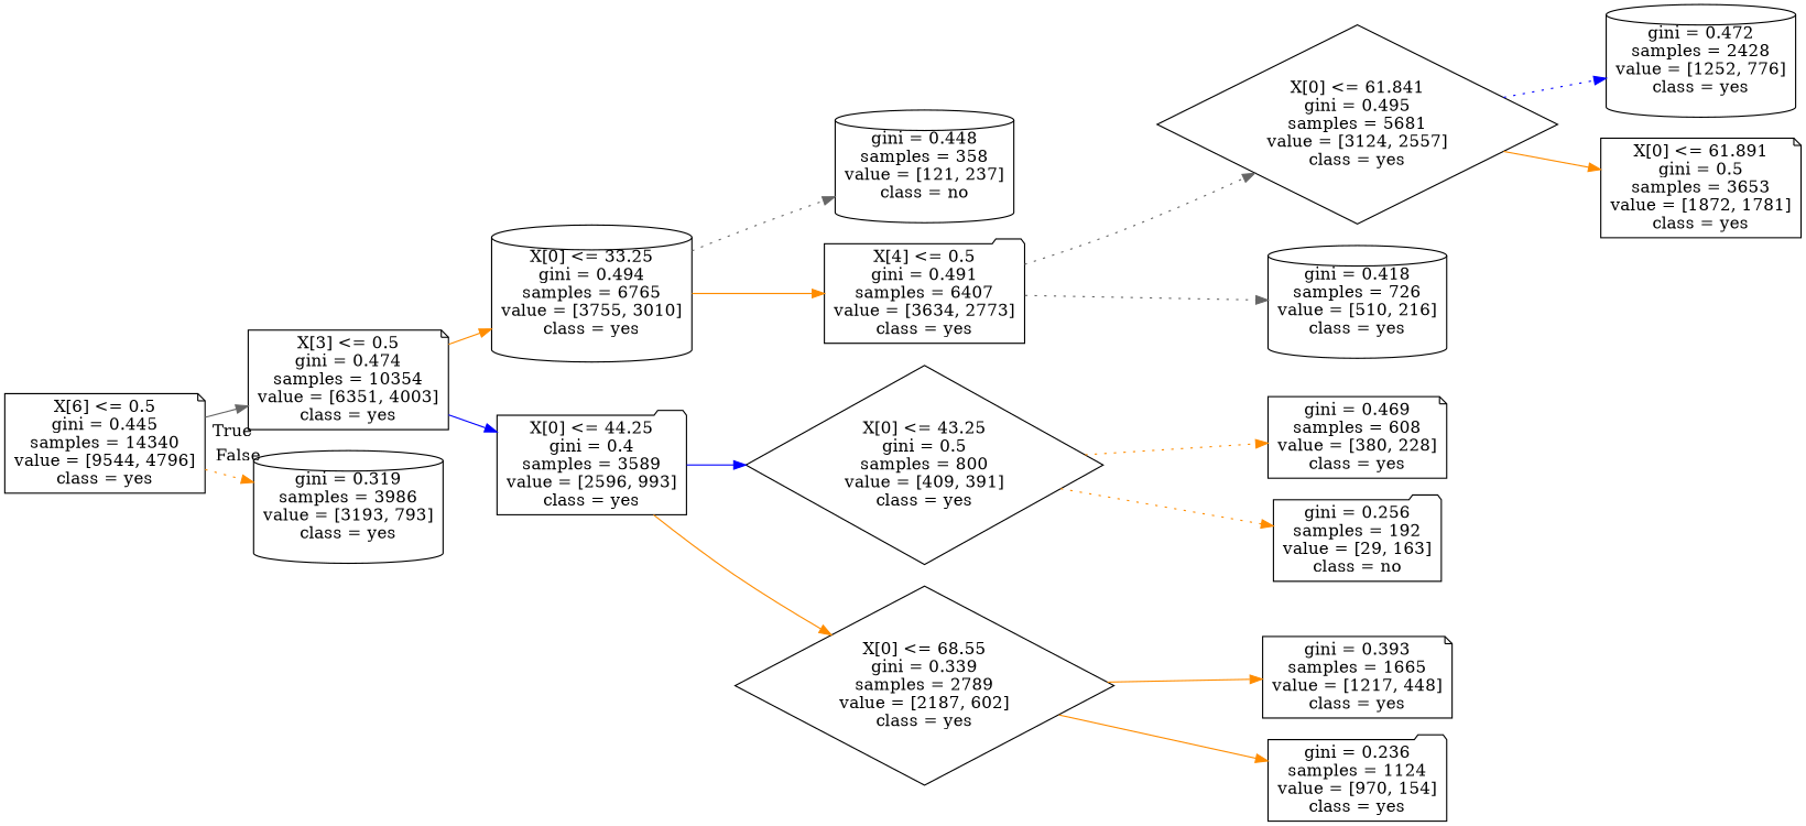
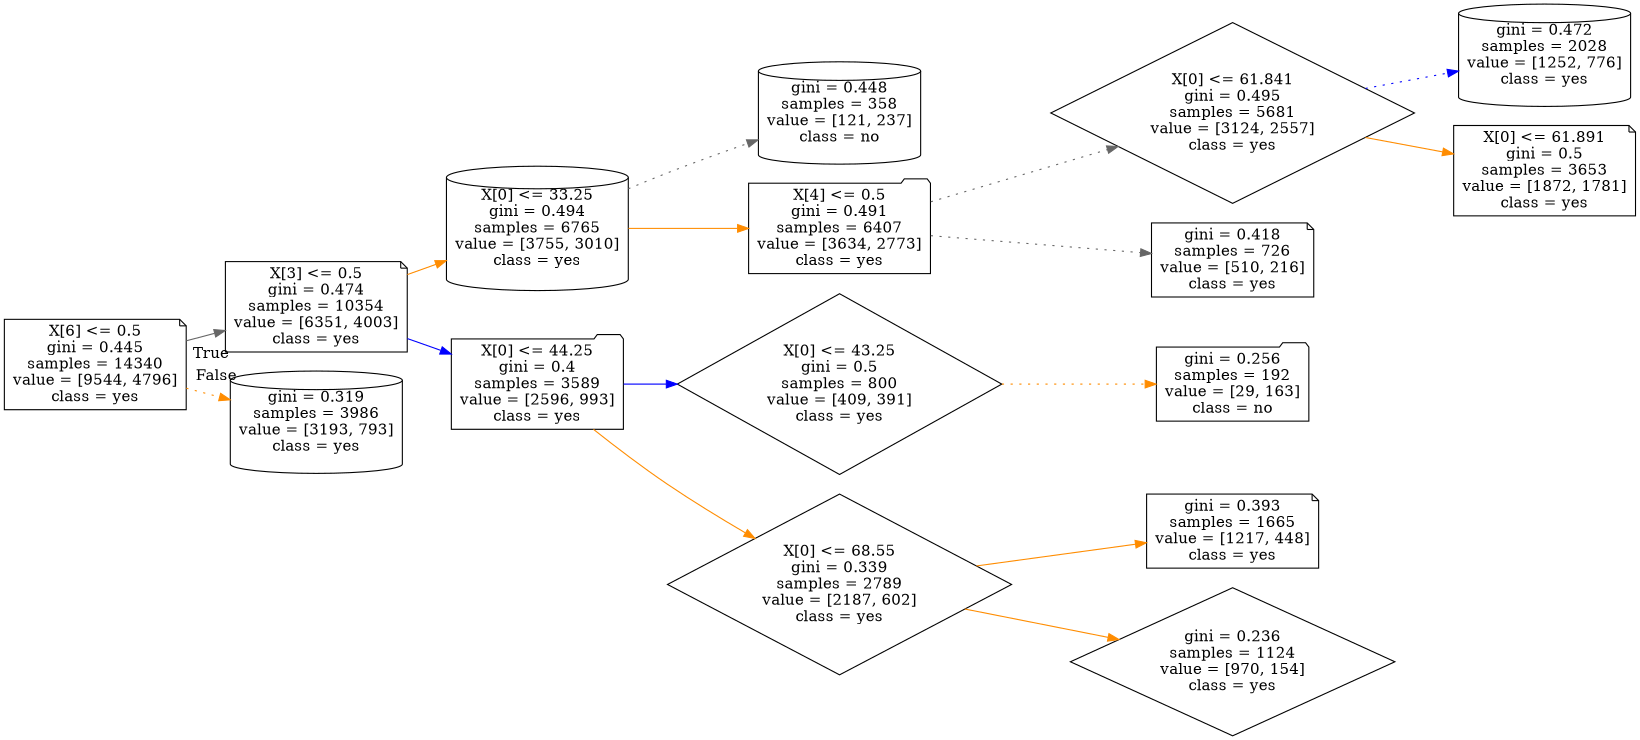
  digraph {
    rankdir=LR
    node [shape=note]
    edge [color=darkorange style=solid]
    n1 [label="X[6] <= 0.5\ngini = 0.445\nsamples = 14340\nvalue = [9544, 4796]\nclass = yes"]
    n2 [label="X[3] <= 0.5\ngini = 0.474\nsamples = 10354\nvalue = [6351, 4003]\nclass = yes"]
    n3 [label="gini = 0.319\nsamples = 3986\nvalue = [3193, 793]\nclass = yes" shape=cylinder]
    n4 [label="X[0] <= 33.25\ngini = 0.494\nsamples = 6765\nvalue = [3755, 3010]\nclass = yes" shape=cylinder]
    n5 [label="X[0] <= 44.25\ngini = 0.4\nsamples = 3589\nvalue = [2596, 993]\nclass = yes" shape=folder]
    n6 [label="gini = 0.448\nsamples = 358\nvalue = [121, 237]\nclass = no" shape=cylinder]
    n7 [label="X[4] <= 0.5\ngini = 0.491\nsamples = 6407\nvalue = [3634, 2773]\nclass = yes" shape=folder]
    n8 [label="X[0] <= 43.25\ngini = 0.5\nsamples = 800\nvalue = [409, 391]\nclass = yes" shape=diamond]
    n9 [label="X[0] <= 68.55\ngini = 0.339\nsamples = 2789\nvalue = [2187, 602]\nclass = yes" shape=diamond]
    n10 [label="X[0] <= 61.841\ngini = 0.495\nsamples = 5681\nvalue = [3124, 2557]\nclass = yes" shape=diamond]
-   n11 [label="gini = 0.418\nsamples = 726\nvalue = [510, 216]\nclass = yes" shape=cylinder]
-   n12 [label="gini = 0.472\nsamples = 2428\nvalue = [1252, 776]\nclass = yes" shape=cylinder]
+   n11 [label="gini = 0.418\nsamples = 726\nvalue = [510, 216]\nclass = yes"]
+   n12 [label="gini = 0.472\nsamples = 2028\nvalue = [1252, 776]\nclass = yes" shape=cylinder]
    n13 [label="X[0] <= 61.891\ngini = 0.5\nsamples = 3653\nvalue = [1872, 1781]\nclass = yes"]
-   n14 [label="gini = 0.469\nsamples = 608\nvalue = [380, 228]\nclass = yes"]
    n15 [label="gini = 0.256\nsamples = 192\nvalue = [29, 163]\nclass = no" shape=folder]
    n16 [label="gini = 0.393\nsamples = 1665\nvalue = [1217, 448]\nclass = yes"]
-   n17 [label="gini = 0.236\nsamples = 1124\nvalue = [970, 154]\nclass = yes" shape=folder]
+   n17 [label="gini = 0.236\nsamples = 1124\nvalue = [970, 154]\nclass = yes" shape=diamond]
    n1 -> n2 [color=gray40 headlabel=True labelangle=45 labeldistance=2.5]
    n1 -> n3 [headlabel=False labelangle=-45 labeldistance=2.5 style=dotted]
    n2 -> n4
    n2 -> n5 [color=blue]
    n4 -> n6 [color=gray40 style=dotted]
    n4 -> n7
    n5 -> n8 [color=blue]
    n5 -> n9
    n7 -> n10 [color=gray40 style=dotted]
    n7 -> n11 [color=gray40 style=dotted]
-   n8 -> n14 [style=dotted]
    n8 -> n15 [style=dotted]
    n9 -> n16
    n9 -> n17
    n10 -> n12 [color=blue style=dotted]
    n10 -> n13
  }
